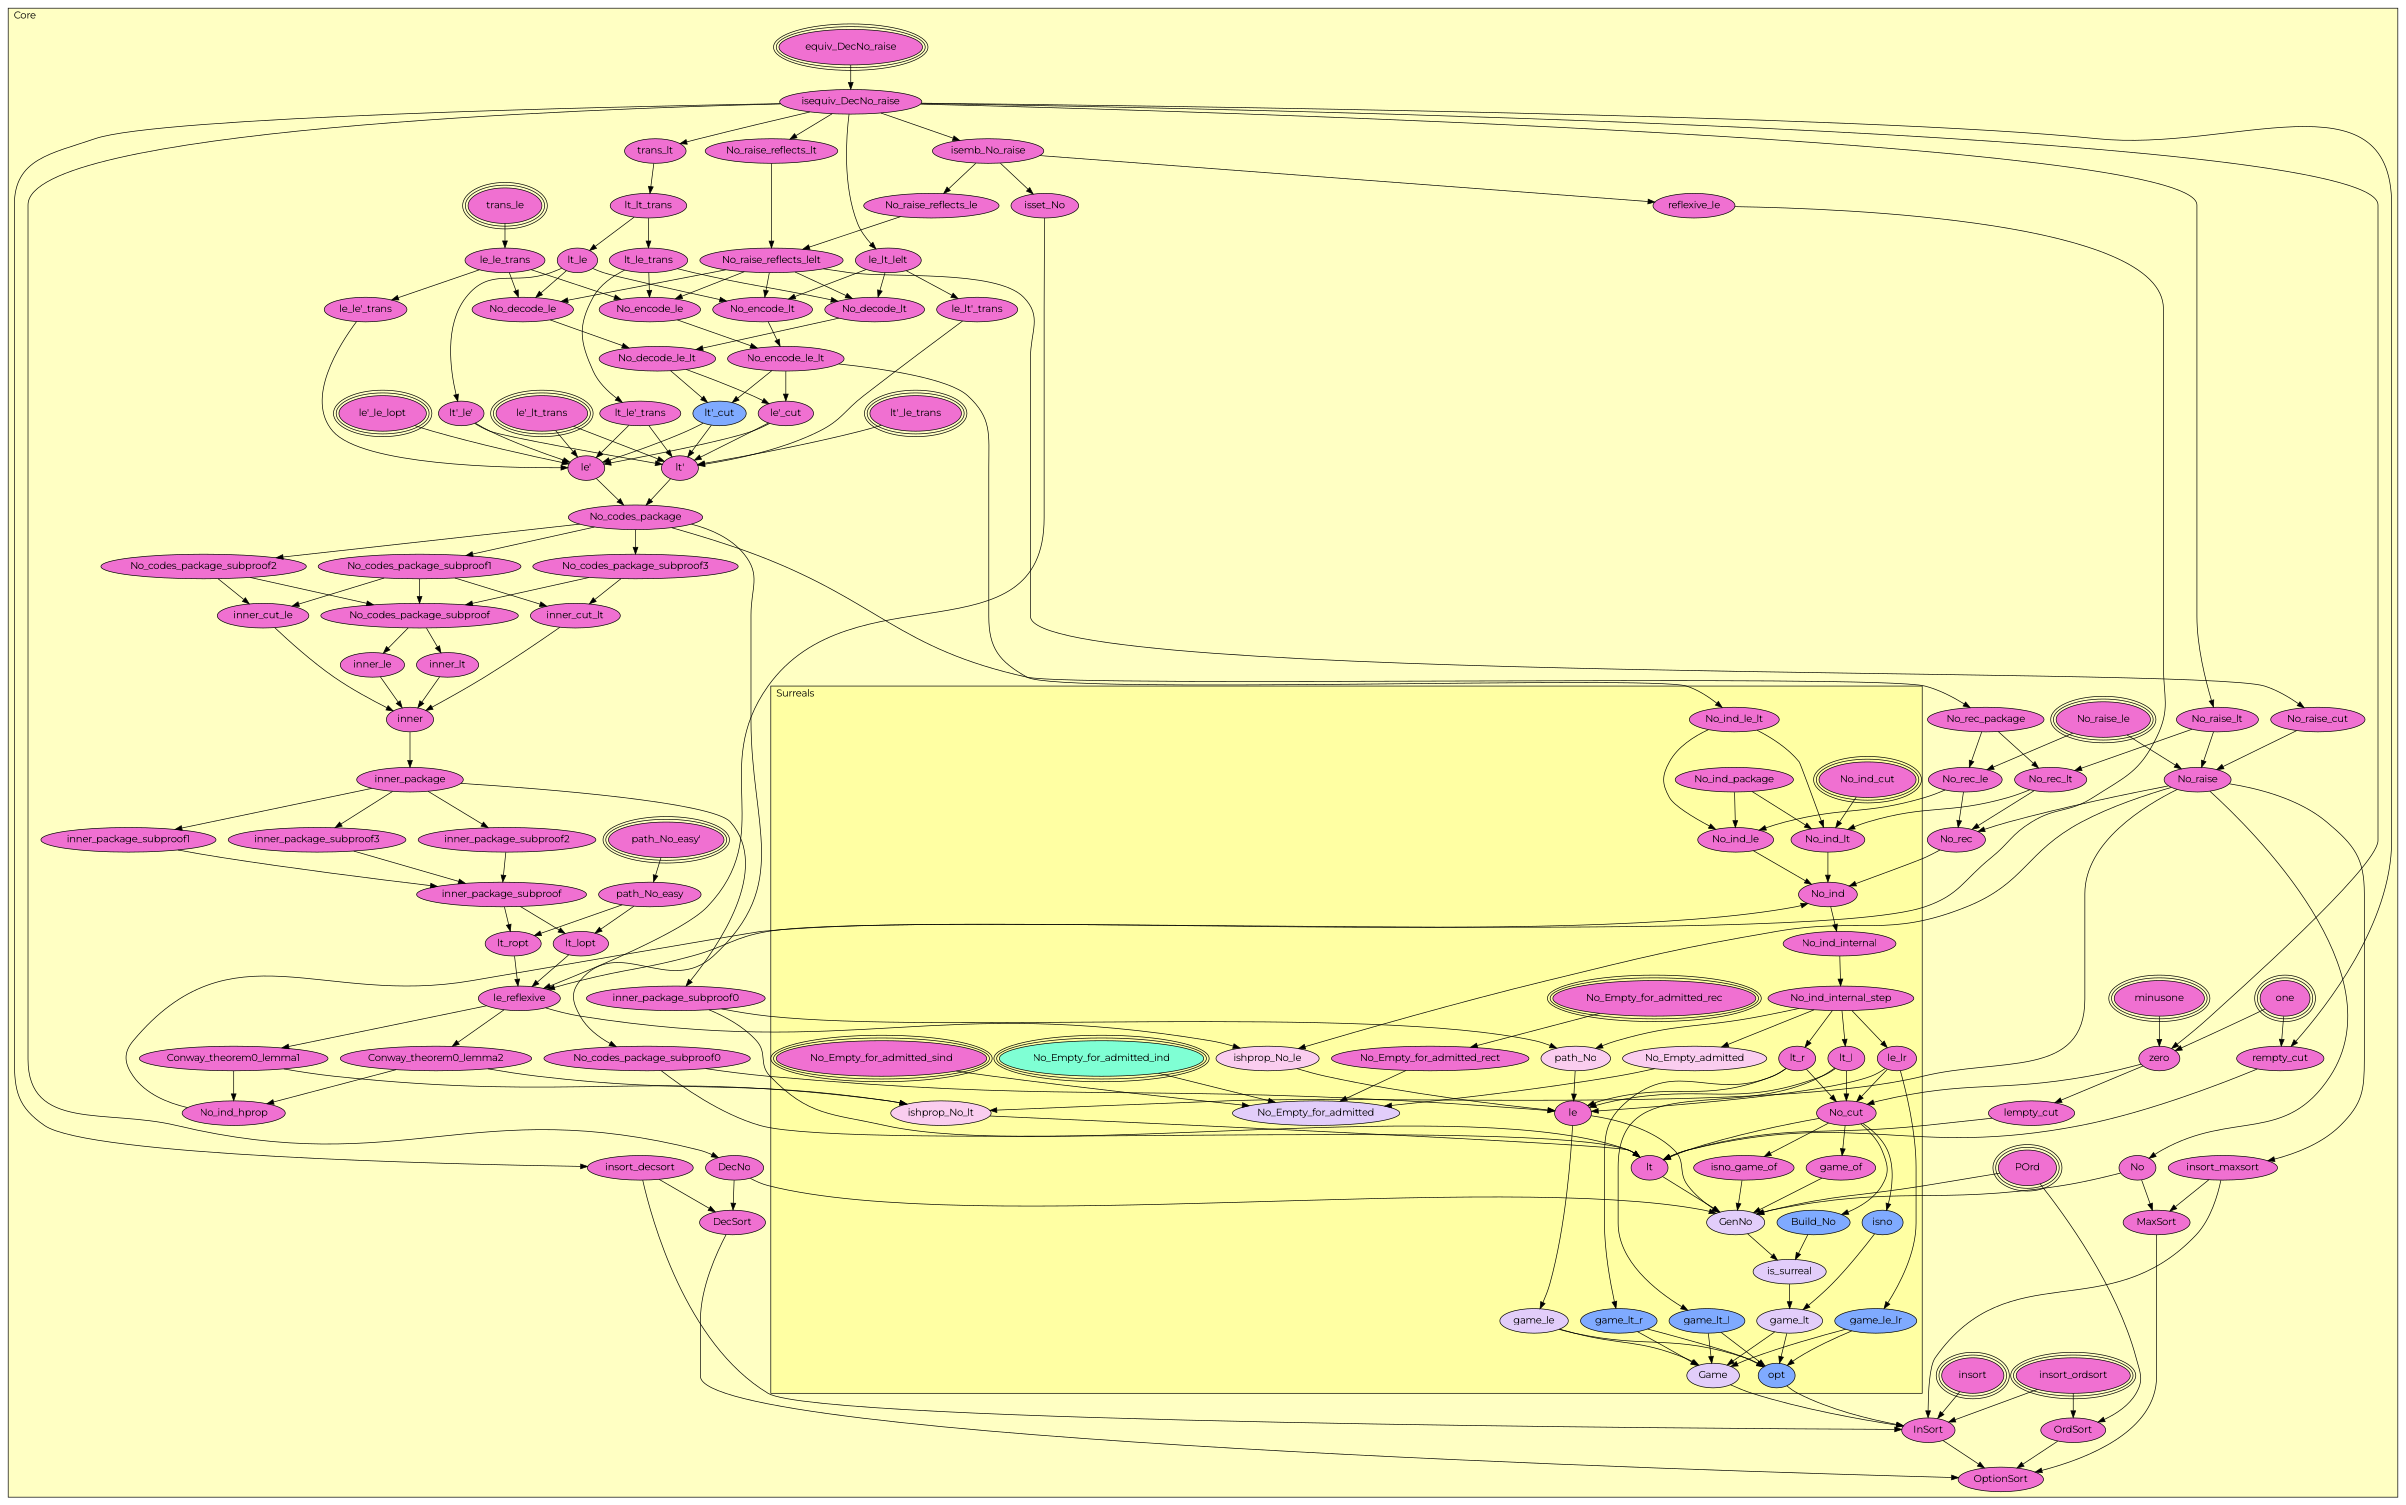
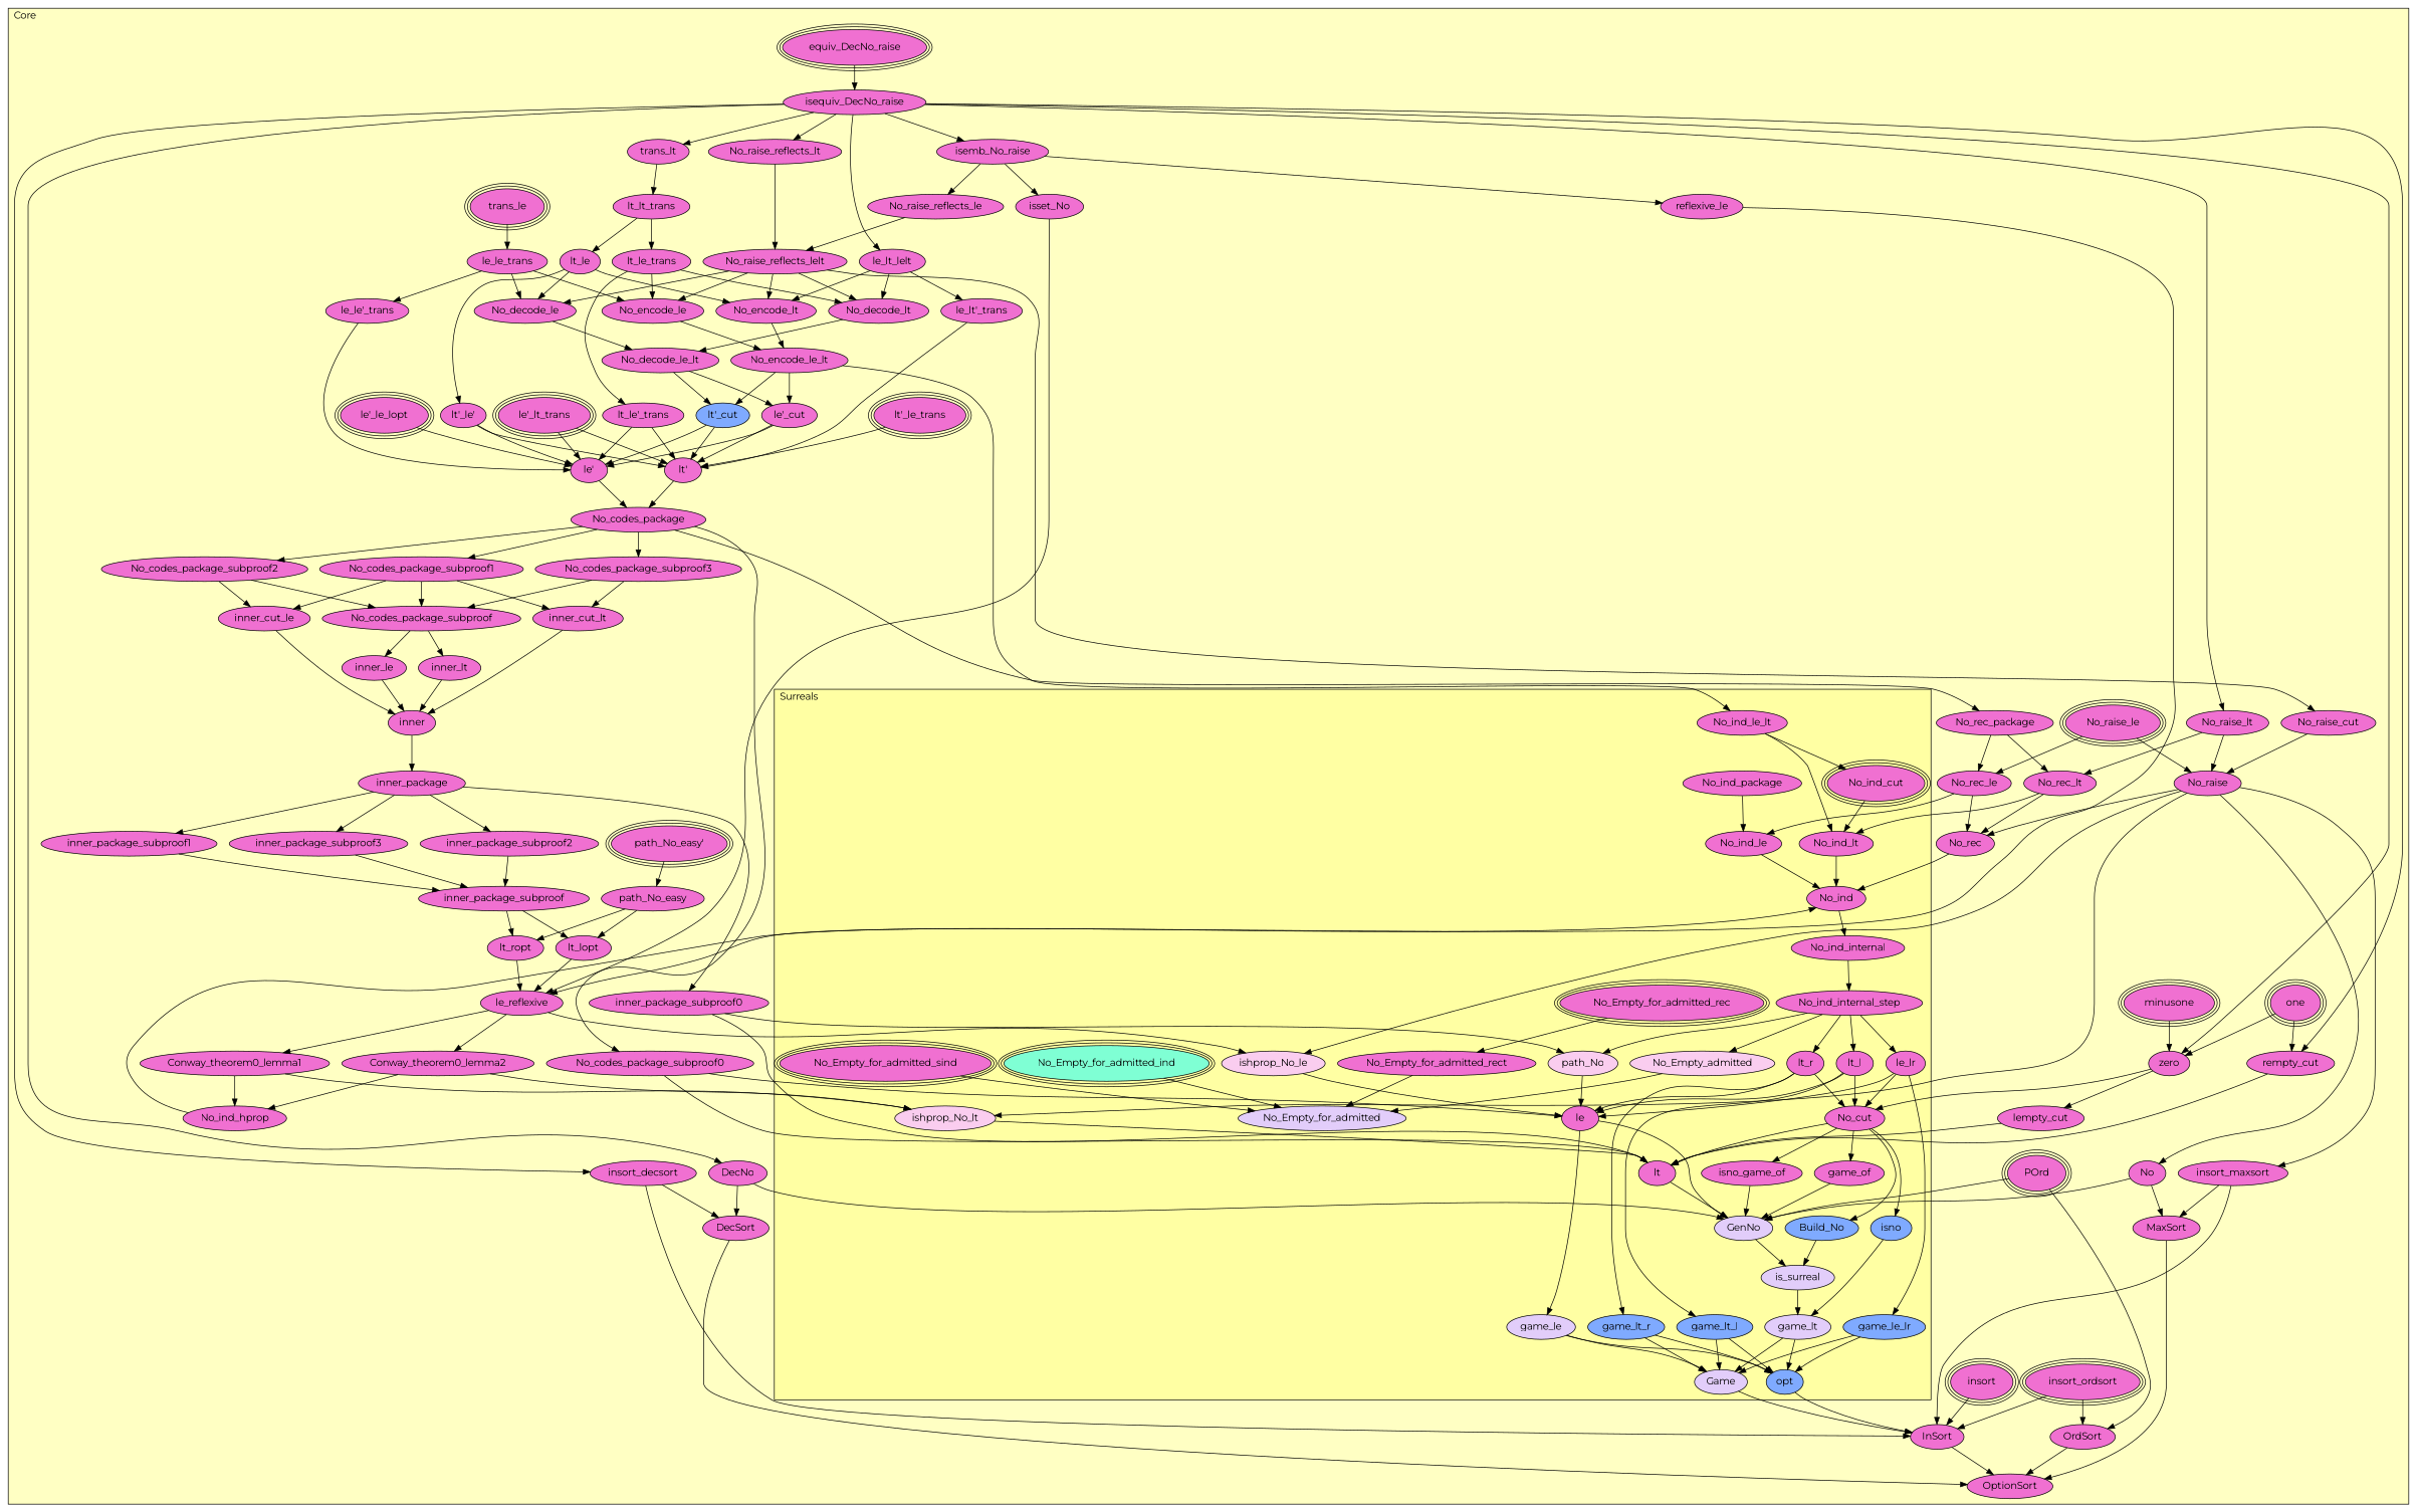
  digraph {
    fontname=Montserrat
    node [fillcolor="#F070D1" fontname=Montserrat style=filled]
    edge [fontname=Montserrat]
    n1 [label=No_ind_cut peripheries=3]
    n2 [label=No_ind_le_lt]
    n3 [label=No_ind_package]
    n4 [label=No_ind_lt]
    n5 [label=No_ind_le]
    n6 [label=No_ind]
    n7 [label=No_ind_internal]
    n8 [label=No_ind_internal_step]
    n9 [fillcolor="#FACDEF" label=No_Empty_admitted]
    n10 [label=No_Empty_for_admitted_sind peripheries=3]
    n11 [label=No_Empty_for_admitted_rec peripheries=3]
    n12 [fillcolor="#7FFFD4" label=No_Empty_for_admitted_ind peripheries=3]
    n13 [label=No_Empty_for_admitted_rect]
    n14 [fillcolor="#E2CDFA" label=No_Empty_for_admitted]
    n15 [fillcolor="#FACDEF" label=ishprop_No_lt]
    n16 [fillcolor="#FACDEF" label=ishprop_No_le]
    n17 [label=lt_r]
    n18 [label=lt_l]
    n19 [label=le_lr]
    n20 [fillcolor="#FACDEF" label=path_No]
    n21 [label=No_cut]
    n22 [label=le]
    n23 [label=lt]
    n24 [label=isno_game_of]
    n25 [label=game_of]
    n26 [fillcolor="#7FAAFF" label=Build_No]
    n27 [fillcolor="#E2CDFA" label=GenNo]
    n28 [fillcolor="#7FAAFF" label=isno]
    n29 [fillcolor="#E2CDFA" label=is_surreal]
    n30 [fillcolor="#7FAAFF" label=game_lt_r]
    n31 [fillcolor="#7FAAFF" label=game_lt_l]
    n32 [fillcolor="#E2CDFA" label=game_lt]
    n33 [fillcolor="#7FAAFF" label=game_le_lr]
    n34 [fillcolor="#E2CDFA" label=game_le]
    n35 [fillcolor="#7FAAFF" label=opt]
    n36 [fillcolor="#E2CDFA" label=Game]
    n37 [label=equiv_DecNo_raise peripheries=3]
    n38 [label=isequiv_DecNo_raise]
    n39 [label=insort_decsort]
    n40 [label=DecNo]
    n41 [label=DecSort]
    n42 [label=insort_ordsort peripheries=3]
    n43 [label=POrd peripheries=3]
    n44 [label=OrdSort]
    n45 [label=isemb_No_raise]
    n46 [label=No_raise_reflects_lt]
    n47 [label=No_raise_reflects_le]
    n48 [label=No_raise_reflects_lelt]
    n49 [label=No_raise_lt]
    n50 [label=No_raise_le peripheries=3]
    n51 [label=No_raise_cut]
    n52 [label=No_raise]
    n53 [label=insort_maxsort]
    n54 [label=No]
    n55 [label=MaxSort]
    n56 [label=trans_lt]
    n57 [label=lt_lt_trans]
    n58 [label=lt_le_trans]
    n59 [label=le_lt_lelt]
    n60 [label=trans_le peripheries=3]
    n61 [label=le_le_trans]
    n62 [label=lt_le]
    n63 [label=No_decode_lt]
    n64 [label=No_decode_le]
    n65 [label=No_encode_lt]
    n66 [label=No_encode_le]
    n67 [label=No_decode_le_lt]
    n68 [label=No_encode_le_lt]
    n69 [fillcolor="#7FAAFF" label="lt'_cut"]
    n70 [label="le'_cut"]
    n71 [label="lt'_le_trans" peripheries=3]
    n72 [label="le'_lt_trans" peripheries=3]
    n73 [label="le'_le_lopt" peripheries=3]
    n74 [label="lt_le'_trans"]
    n75 [label="le_lt'_trans"]
    n76 [label="le_le'_trans"]
    n77 [label="lt'_le'"]
    n78 [label="lt'"]
    n79 [label="le'"]
    n80 [label=No_codes_package]
    n81 [label=No_codes_package_subproof3]
    n82 [label=No_codes_package_subproof2]
    n83 [label=No_codes_package_subproof1]
    n84 [label=No_codes_package_subproof0]
    n85 [label=No_codes_package_subproof]
    n86 [label=inner_lt]
    n87 [label=inner_le]
    n88 [label=inner_cut_lt]
    n89 [label=inner_cut_le]
    n90 [label=inner]
    n91 [label=inner_package]
    n92 [label=inner_package_subproof3]
    n93 [label=inner_package_subproof2]
    n94 [label=inner_package_subproof1]
    n95 [label=inner_package_subproof0]
    n96 [label=inner_package_subproof]
    n97 [label="path_No_easy'" peripheries=3]
    n98 [label=path_No_easy]
    n99 [label=isset_No]
    n100 [label=lt_ropt]
    n101 [label=lt_lopt]
    n102 [label=reflexive_le]
    n103 [label=le_reflexive]
    n104 [label=Conway_theorem0_lemma2]
    n105 [label=Conway_theorem0_lemma1]
    n106 [label=No_rec_package]
    n107 [label=No_rec_lt]
    n108 [label=No_rec_le]
    n109 [label=No_rec]
    n110 [label=No_ind_hprop]
    n111 [label=minusone peripheries=3]
    n112 [label=one peripheries=3]
    n113 [label=zero]
    n114 [label=lempty_cut]
    n115 [label=rempty_cut]
    n116 [label=insort peripheries=3]
    n117 [label=InSort]
    n118 [label=OptionSort]
    subgraph cluster_1 {
      fillcolor="#FFFFC3"
      label=Core
      labeljust=l
      style=filled
      n37
      n38
      n39
      n40
      n41
      n42
      n43
      n44
      n45
      n46
      n47
      n48
      n49
      n50
      n51
      n52
      n53
      n54
      n55
      n56
      n57
      n58
      n59
      n60
      n61
      n62
      n63
      n64
      n65
      n66
      n67
      n68
      n69
      n70
      n71
      n72
      n73
      n74
      n75
      n76
      n77
      n78
      n79
      n80
      n81
      n82
      n83
      n84
      n85
      n86
      n87
      n88
      n89
      n90
      n91
      n92
      n93
      n94
      n95
      n96
      n97
      n98
      n99
      n100
      n101
      n102
      n103
      n104
      n105
      n106
      n107
      n108
      n109
      n110
      n111
      n112
      n113
      n114
      n115
      n116
      n117
      n118
      subgraph cluster_2 {
        fillcolor="#FFFFA3"
        label=Surreals
        labeljust=l
        style=filled
        n1
        n2
        n3
        n4
        n5
        n6
        n7
        n8
        n9
        n10
        n11
        n12
        n13
        n14
        n15
        n16
        n17
        n18
        n19
        n20
        n21
        n22
        n23
        n24
        n25
        n26
        n27
        n28
        n29
        n30
        n31
        n32
        n33
        n34
        n35
        n36
      }
    }
    n1 -> n4
    n2 -> n4
-   n2 -> n5
-   n3 -> n4
+   n2 -> n1
    n3 -> n5
    n4 -> n6
    n5 -> n6
    n6 -> n7
    n7 -> n8
    n8 -> n9
    n8 -> n17
    n8 -> n18
    n8 -> n19
    n8 -> n20
    n9 -> n14
    n10 -> n14
    n11 -> n13
    n12 -> n14
    n13 -> n14
    n15 -> n23
    n16 -> n22
    n17 -> n21
    n17 -> n22
    n17 -> n30
    n18 -> n21
    n18 -> n22
    n18 -> n31
    n19 -> n21
    n19 -> n22
    n19 -> n33
    n20 -> n22
    n21 -> n23
    n21 -> n24
    n21 -> n25
    n21 -> n26
    n21 -> n28
    n22 -> n27
    n22 -> n34
    n23 -> n27
    n24 -> n27
    n25 -> n27
    n26 -> n29
    n27 -> n29
    n28 -> n32
    n29 -> n32
    n30 -> n35
    n30 -> n36
    n31 -> n35
    n31 -> n36
    n32 -> n35
    n32 -> n36
    n33 -> n35
    n33 -> n36
    n34 -> n35
    n34 -> n36
    n35 -> n117
    n36 -> n117
    n37 -> n38
    n38 -> n39
    n38 -> n40
    n38 -> n45
    n38 -> n46
    n38 -> n49
    n38 -> n56
    n38 -> n59
    n38 -> n113
    n38 -> n115
    n39 -> n41
    n39 -> n117
    n40 -> n27
    n40 -> n41
    n41 -> n118
    n42 -> n44
    n42 -> n117
    n43 -> n27
    n43 -> n44
    n44 -> n118
    n45 -> n47
    n45 -> n99
    n45 -> n102
    n46 -> n48
    n47 -> n48
    n48 -> n51
    n48 -> n63
    n48 -> n64
    n48 -> n65
    n48 -> n66
    n49 -> n52
    n49 -> n107
    n50 -> n52
    n50 -> n108
    n51 -> n52
    n52 -> n15
    n52 -> n16
    n52 -> n53
    n52 -> n54
    n52 -> n109
    n53 -> n55
    n53 -> n117
    n54 -> n27
    n54 -> n55
    n55 -> n118
    n56 -> n57
    n57 -> n58
    n57 -> n62
    n58 -> n63
    n58 -> n66
    n58 -> n74
    n59 -> n63
    n59 -> n65
    n59 -> n75
    n60 -> n61
    n61 -> n64
    n61 -> n66
    n61 -> n76
    n62 -> n64
    n62 -> n65
    n62 -> n77
    n63 -> n67
    n64 -> n67
    n65 -> n68
    n66 -> n68
    n67 -> n69
    n67 -> n70
    n68 -> n2
    n68 -> n69
    n68 -> n70
    n69 -> n78
    n69 -> n79
    n70 -> n78
    n70 -> n79
    n71 -> n78
    n72 -> n78
    n72 -> n79
    n73 -> n79
    n74 -> n78
    n74 -> n79
    n75 -> n78
    n76 -> n79
    n77 -> n78
    n77 -> n79
    n78 -> n80
    n79 -> n80
    n80 -> n81
    n80 -> n82
    n80 -> n83
    n80 -> n84
    n80 -> n106
    n81 -> n85
    n81 -> n88
    n82 -> n85
    n82 -> n89
    n83 -> n85
    n83 -> n88
    n83 -> n89
    n84 -> n22
    n84 -> n23
    n85 -> n86
    n85 -> n87
    n86 -> n90
    n87 -> n90
    n88 -> n90
    n89 -> n90
    n90 -> n91
    n91 -> n92
    n91 -> n93
    n91 -> n94
    n91 -> n95
    n92 -> n96
    n93 -> n96
    n94 -> n96
    n95 -> n20
    n95 -> n23
    n96 -> n100
    n96 -> n101
    n97 -> n98
    n98 -> n100
    n98 -> n101
    n99 -> n103
    n100 -> n103
    n101 -> n103
    n102 -> n103
    n103 -> n16
    n103 -> n104
    n103 -> n105
    n104 -> n15
    n104 -> n110
    n105 -> n15
    n105 -> n110
    n106 -> n107
    n106 -> n108
    n107 -> n4
    n107 -> n109
    n108 -> n5
    n108 -> n109
    n109 -> n6
    n110 -> n6
    n111 -> n113
    n112 -> n113
    n112 -> n115
    n113 -> n21
    n113 -> n114
    n114 -> n23
    n115 -> n23
    n116 -> n117
    n117 -> n118
  }
